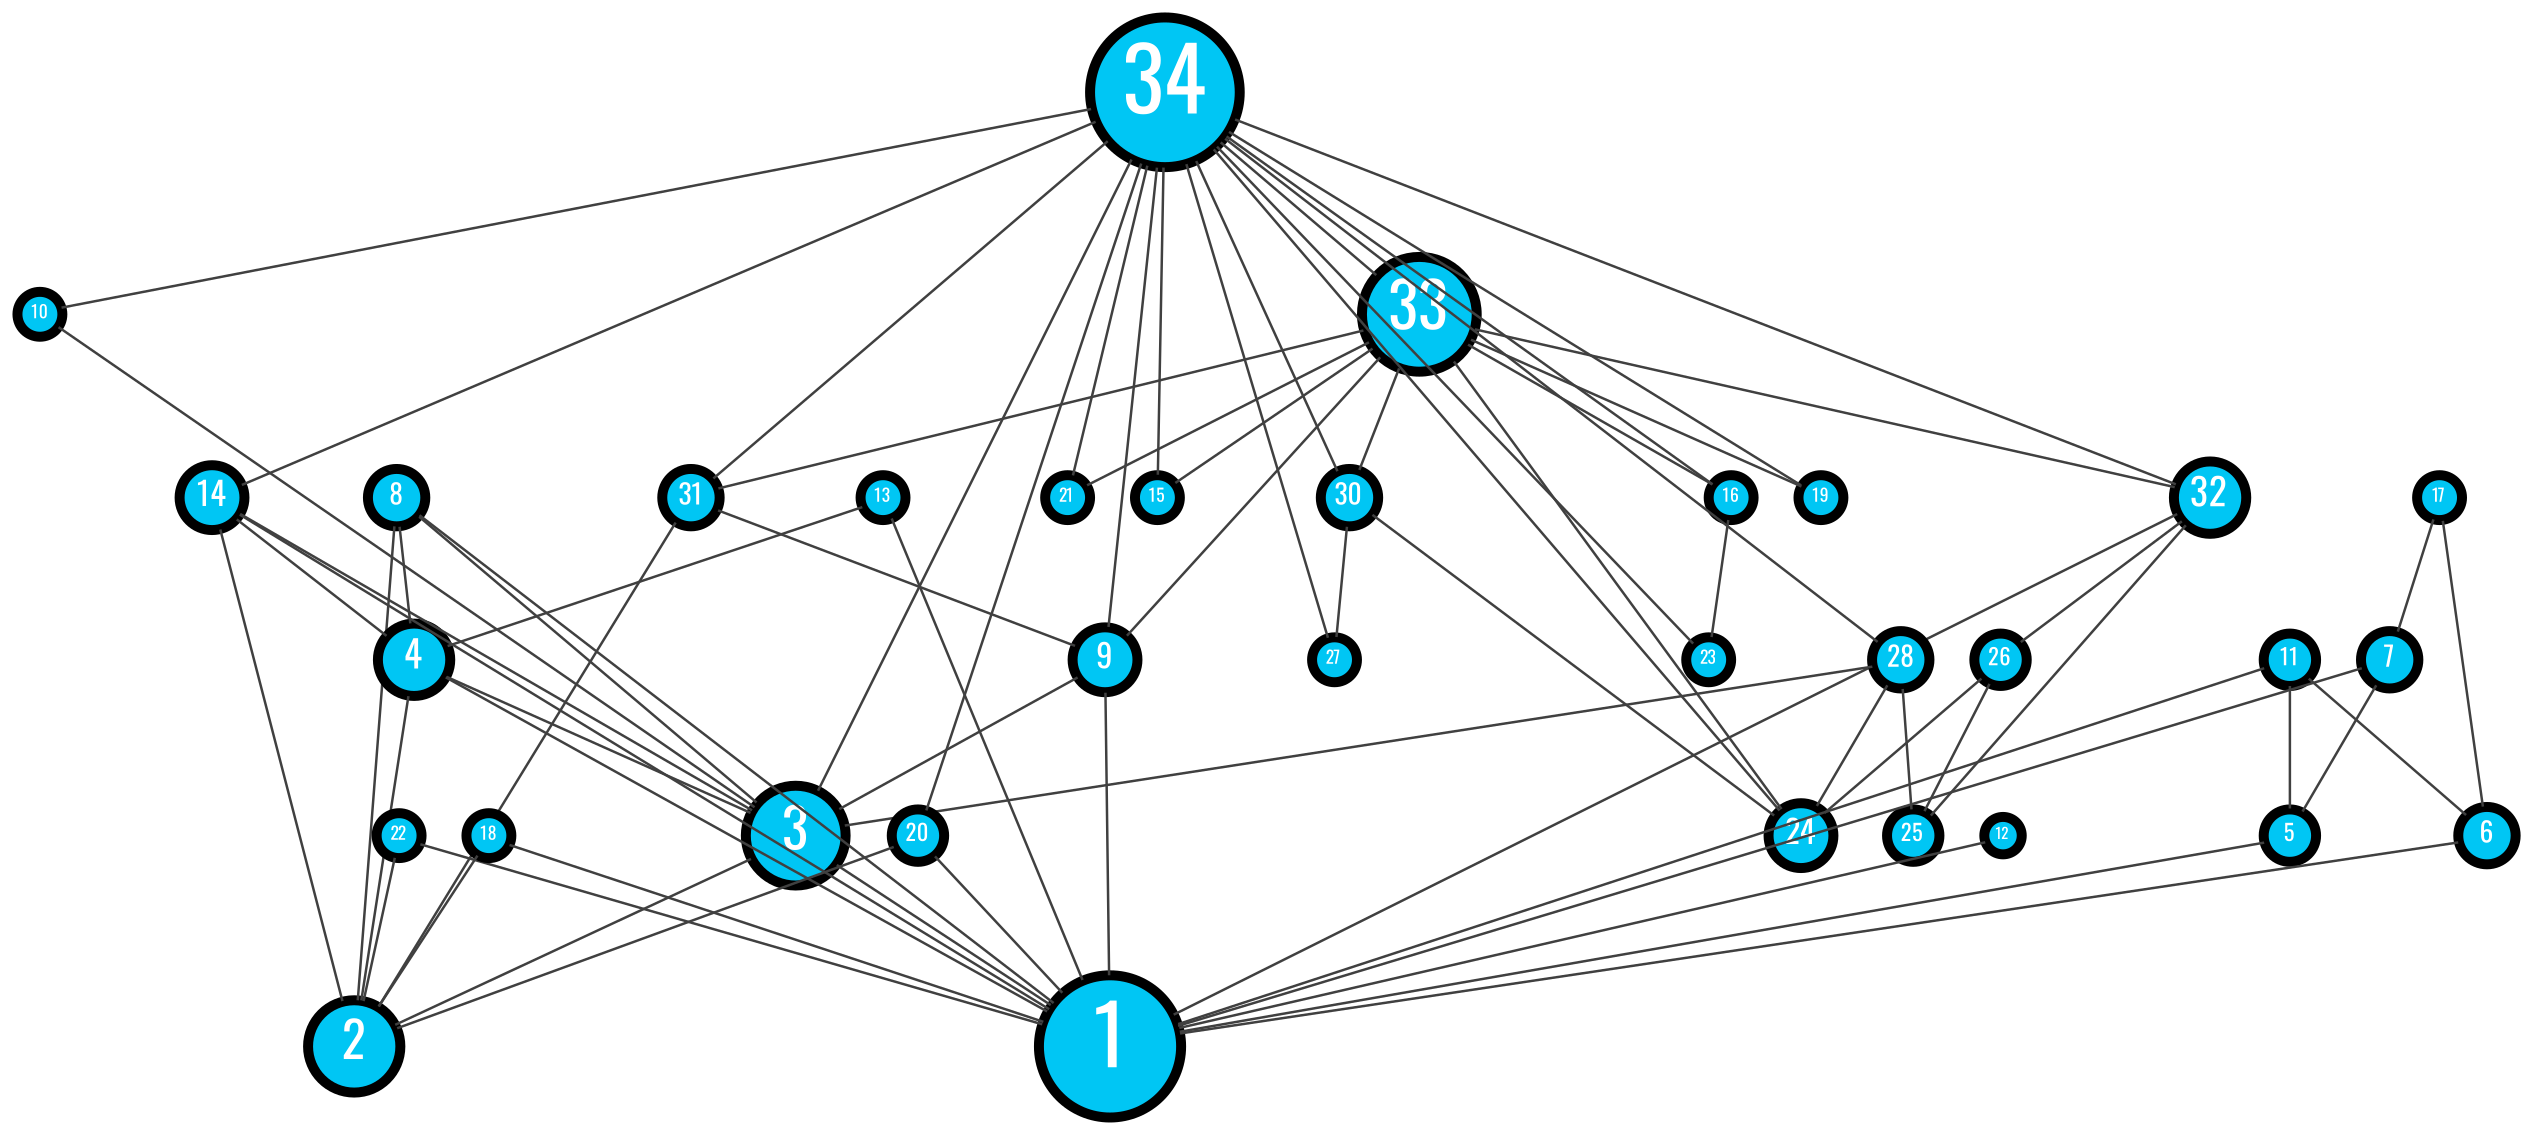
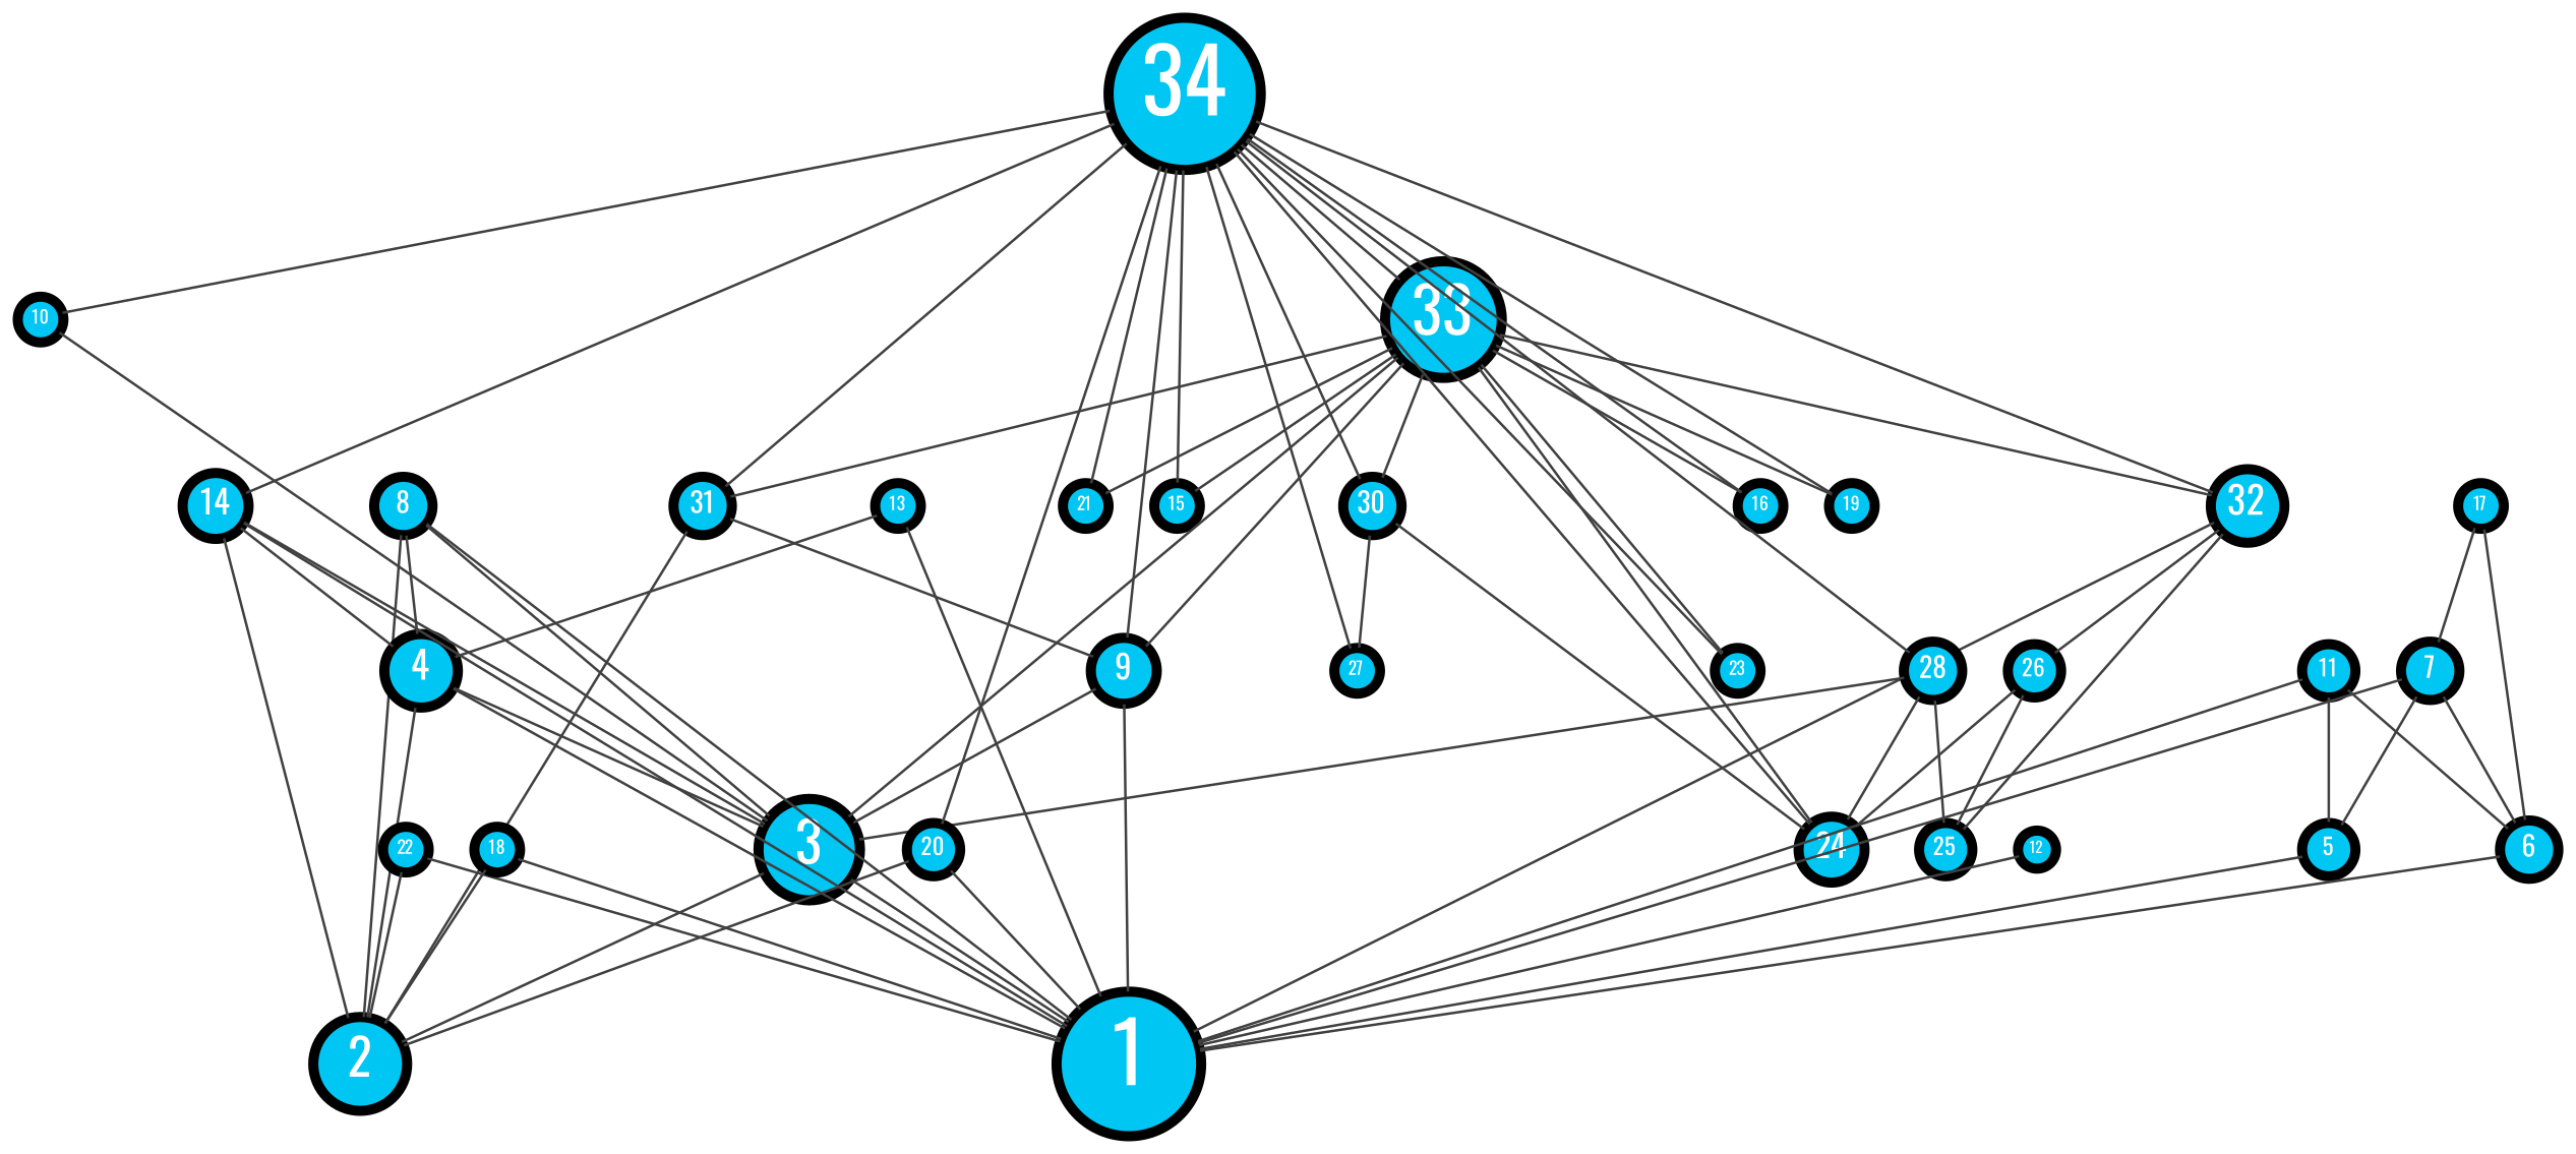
  graph {
    bgcolor="#FFFFFFFF"
    fontname=Oswald
    splines=false
    node [color="#000000FF" fillcolor="#00C6F4FF" fixedsize=true fontcolor="#FFFFFFFF" fontname=Oswald fontsize=7 labelloc=c penwidth=4.000000 shape=ellipse style="solid,filled"]
    edge [arrowhead=none arrowtail=none color="#404040FF" dir=both fontcolor="#000000FF" fontname=Oswald fontsize=10 penwidth=1.000000 style=solid]
    n1 [fontsize=22 height=0.559896 label=3 width=0.559896]
    n2 [fontsize=33 height=0.794271 label=1 width=0.794271]
    n3 [fontsize=20 height=0.520833 label=2 width=0.520833]
    n4 [fontsize=13 height=0.364583 label=24 width=0.364583]
    n5 [height=0.247396 label=21 width=0.247396]
    n6 [fontsize=11 height=0.325521 label=8 width=0.325521]
    n7 [fontsize=15 height=0.403646 label=4 width=0.403646]
    n8 [fontsize=13 height=0.364583 label=14 width=0.364583]
    n9 [height=0.247396 label=27 width=0.247396]
    n10 [height=0.247396 label=23 width=0.247396]
    n11 [fontsize=11 height=0.325521 label=30 width=0.325521]
    n12 [fontsize=15 height=0.403646 label=32 width=0.403646]
    n13 [fontsize=9 height=0.286458 label=26 width=0.286458]
    n14 [fontsize=9 height=0.286458 label=25 width=0.286458]
    n15 [height=0.247396 label=22 width=0.247396]
    n16 [height=0.247396 label=15 width=0.247396]
    n17 [fontsize=11 height=0.325521 label=31 width=0.325521]
    n18 [fontsize=13 height=0.364583 label=9 width=0.364583]
    n19 [height=0.247396 label=13 width=0.247396]
    n20 [height=0.247396 label=16 width=0.247396]
    n21 [fontsize=9 height=0.286458 label=11 width=0.286458]
    n22 [fontsize=9 height=0.286458 label=5 width=0.286458]
    n23 [fontsize=11 height=0.325521 label=6 width=0.325521]
    n24 [fontsize=11 height=0.325521 label=28 width=0.325521]
    n25 [fontsize=25 height=0.638021 label=33 width=0.638021]
    n26 [height=0.247396 label=19 width=0.247396]
    n27 [fontsize=11 height=0.325521 label=7 width=0.325521]
    n28 [fontsize=9 height=0.286458 label=20 width=0.286458]
    n29 [fontsize=35 height=0.833333 label=34 width=0.833333]
    n30 [height=0.247396 label=10 width=0.247396]
    n31 [height=0.247396 label=18 width=0.247396]
    n32 [fontsize=6 height=0.208333 label=12 width=0.208333]
    n33 [height=0.247396 label=17 width=0.247396]
    n1 -- n2
    n1 -- n3
    n6 -- n1
    n6 -- n2
    n6 -- n3
    n6 -- n7
    n7 -- n1
    n7 -- n2
    n7 -- n3
    n8 -- n1
    n8 -- n2
    n8 -- n3
    n8 -- n7
    n11 -- n4
    n11 -- n9
    n12 -- n2
    n12 -- n13
    n12 -- n14
    n13 -- n4
    n13 -- n14
    n15 -- n2
    n15 -- n3
    n17 -- n3
    n17 -- n18
    n18 -- n1
    n18 -- n2
    n19 -- n2
    n19 -- n7
    n21 -- n2
    n21 -- n22
    n21 -- n23
    n22 -- n2
    n23 -- n2
    n24 -- n1
    n24 -- n4
    n24 -- n14
-   n29 -- n1
+   n25 -- n1
    n25 -- n4
    n25 -- n5
-   n20 -- n10
+   n25 -- n10
    n25 -- n11
    n25 -- n12
    n25 -- n16
    n25 -- n17
    n25 -- n18
    n25 -- n20
    n25 -- n26
    n27 -- n2
    n27 -- n22
+   n27 -- n23
    n28 -- n2
    n28 -- n3
    n29 -- n4
    n29 -- n5
    n29 -- n8
    n29 -- n9
    n29 -- n10
    n29 -- n11
    n29 -- n12
    n29 -- n16
    n29 -- n17
    n29 -- n18
    n29 -- n20
    n29 -- n24
    n29 -- n25
    n29 -- n26
    n29 -- n28
    n29 -- n30
    n30 -- n1
    n31 -- n2
    n31 -- n3
    n32 -- n2
    n33 -- n23
    n33 -- n27
  }
